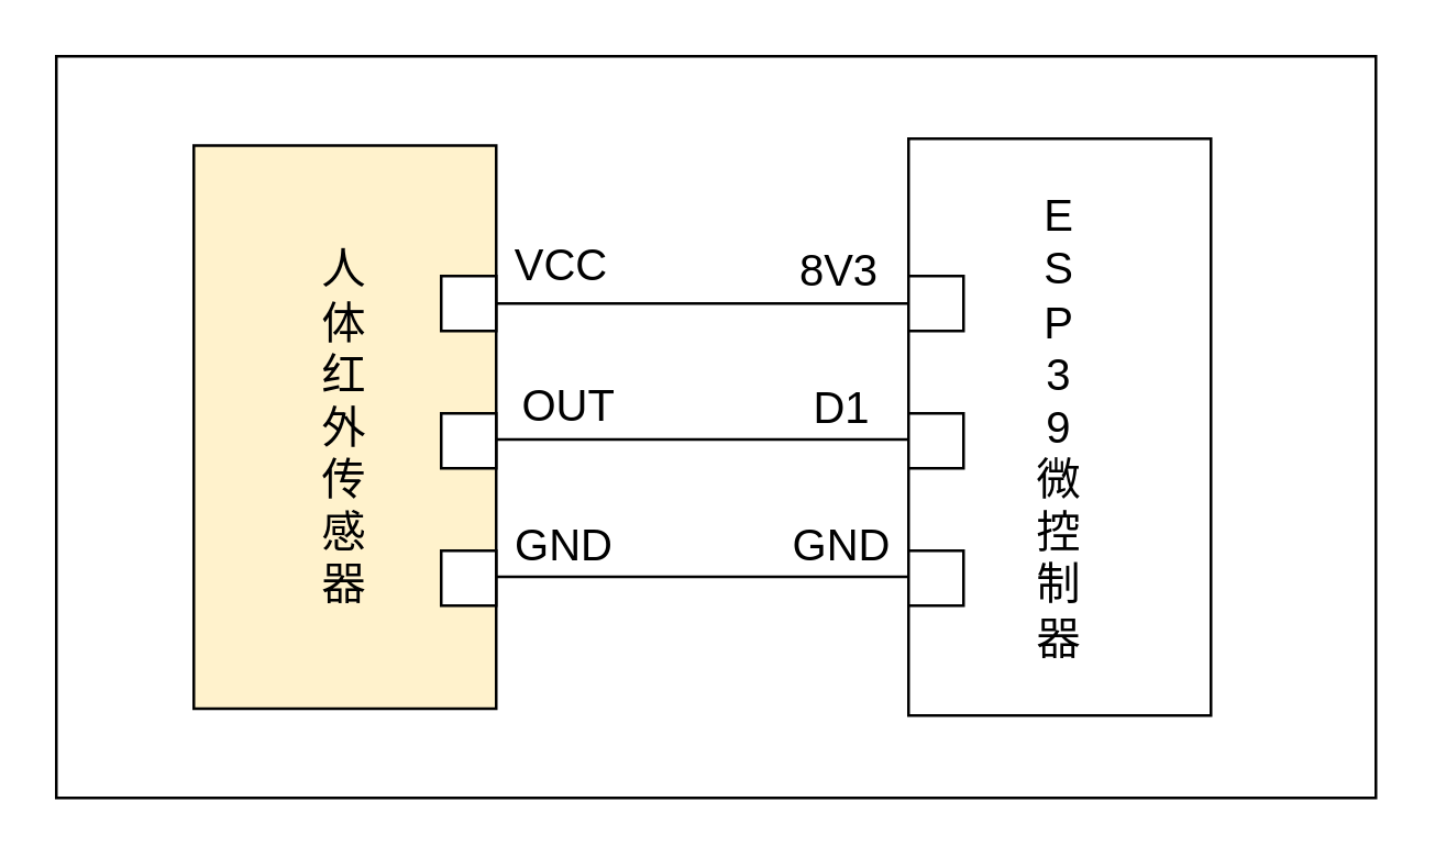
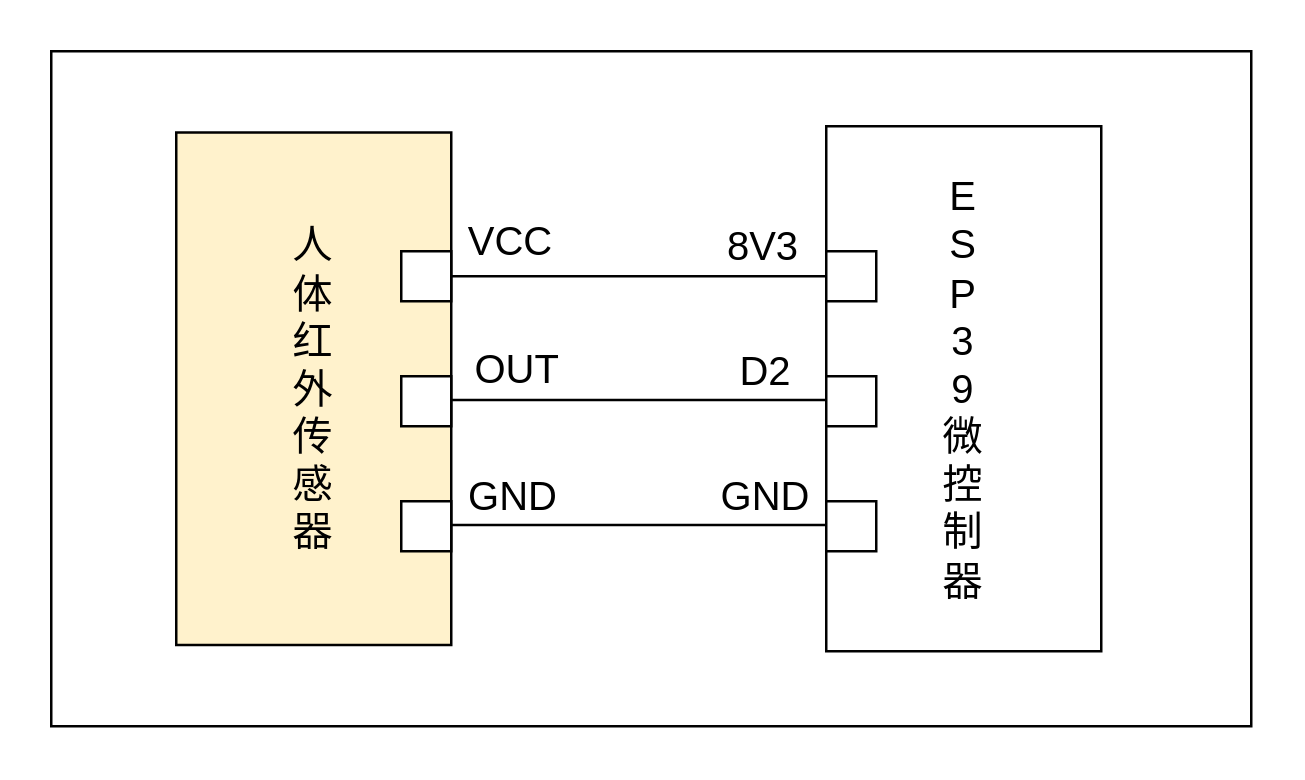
  <mxCell id="0" />
  <mxCell id="1" parent="0" />
  <mxCell id="2" value="" style="rounded=0;whiteSpace=wrap;html=1;" vertex="1" parent="1"><mxGeometry x="20" y="20" width="480" height="270" as="geometry" /></mxCell>
  <mxCell id="3" value="&lt;span style=&quot;font-size: 16px;&quot;&gt;E&lt;/span&gt;&lt;div&gt;&lt;span style=&quot;font-size: 16px;&quot;&gt;S&lt;/span&gt;&lt;/div&gt;&lt;div&gt;&lt;span style=&quot;font-size: 16px;&quot;&gt;P&lt;/span&gt;&lt;/div&gt;&lt;div&gt;&lt;span style=&quot;font-size: 16px;&quot;&gt;3&lt;/span&gt;&lt;/div&gt;&lt;div&gt;&lt;span style=&quot;font-size: 16px;&quot;&gt;9&lt;/span&gt;&lt;/div&gt;&lt;div&gt;&lt;span style=&quot;font-size: 16px;&quot;&gt;微&lt;/span&gt;&lt;/div&gt;&lt;div&gt;&lt;span style=&quot;font-size: 16px;&quot;&gt;控&lt;/span&gt;&lt;/div&gt;&lt;div&gt;&lt;span style=&quot;font-size: 16px;&quot;&gt;制&lt;/span&gt;&lt;/div&gt;&lt;div&gt;&lt;span style=&quot;font-size: 16px;&quot;&gt;器&lt;/span&gt;&lt;/div&gt;" style="rounded=0;whiteSpace=wrap;html=1;" vertex="1" parent="1"><mxGeometry x="330" y="50" width="110" height="210" as="geometry" /></mxCell>
  <mxCell id="4" value="&lt;span style=&quot;font-size: 16px;&quot;&gt;人&lt;/span&gt;&lt;div&gt;&lt;span style=&quot;font-size: 16px;&quot;&gt;体&lt;/span&gt;&lt;/div&gt;&lt;div&gt;&lt;span style=&quot;font-size: 16px;&quot;&gt;红&lt;/span&gt;&lt;/div&gt;&lt;div&gt;&lt;span style=&quot;font-size: 16px;&quot;&gt;外&lt;/span&gt;&lt;/div&gt;&lt;div&gt;&lt;span style=&quot;font-size: 16px;&quot;&gt;传&lt;/span&gt;&lt;/div&gt;&lt;div&gt;&lt;span style=&quot;font-size: 16px;&quot;&gt;感&lt;/span&gt;&lt;/div&gt;&lt;div&gt;&lt;span style=&quot;font-size: 16px;&quot;&gt;器&lt;/span&gt;&lt;/div&gt;" style="rounded=0;whiteSpace=wrap;html=1;fillColor=#fff2cc;" vertex="1" parent="1"><mxGeometry x="70" y="52.5" width="110" height="205" as="geometry" /></mxCell>
  <mxCell id="5" value="" style="rounded=0;whiteSpace=wrap;html=1;" vertex="1" parent="1"><mxGeometry x="160" y="100" width="20" height="20" as="geometry" /></mxCell>
  <mxCell id="6" value="" style="rounded=0;whiteSpace=wrap;html=1;direction=south;" vertex="1" parent="1"><mxGeometry x="160" y="150" width="20" height="20" as="geometry" /></mxCell>
  <mxCell id="7" value="" style="rounded=0;whiteSpace=wrap;html=1;" vertex="1" parent="1"><mxGeometry x="160" y="200" width="20" height="20" as="geometry" /></mxCell>
  <mxCell id="8" value="" style="rounded=0;whiteSpace=wrap;html=1;" vertex="1" parent="1"><mxGeometry x="330" y="100" width="20" height="20" as="geometry" /></mxCell>
  <mxCell id="9" value="" style="rounded=0;whiteSpace=wrap;html=1;" vertex="1" parent="1"><mxGeometry x="330" y="150" width="20" height="20" as="geometry" /></mxCell>
  <mxCell id="10" value="" style="rounded=0;whiteSpace=wrap;html=1;" vertex="1" parent="1"><mxGeometry x="330" y="200" width="20" height="20" as="geometry" /></mxCell>
  <mxCell id="11" value="" style="endArrow=none;html=1;rounded=0;exitX=1;exitY=0.5;exitDx=0;exitDy=0;entryX=0;entryY=0.5;entryDx=0;entryDy=0;" edge="1" parent="1" source="5" target="8"><mxGeometry width="50" height="50" relative="1" as="geometry"><mxPoint x="280" y="140" as="sourcePoint" /><mxPoint x="330" y="90" as="targetPoint" /></mxGeometry></mxCell>
  <mxCell id="12" value="" style="endArrow=none;html=1;rounded=0;exitX=1;exitY=0.5;exitDx=0;exitDy=0;entryX=0;entryY=0.5;entryDx=0;entryDy=0;" edge="1" parent="1"><mxGeometry width="50" height="50" relative="1" as="geometry"><mxPoint x="180" y="159.5" as="sourcePoint" /><mxPoint x="330" y="159.5" as="targetPoint" /></mxGeometry></mxCell>
  <mxCell id="13" value="" style="endArrow=none;html=1;rounded=0;exitX=1;exitY=0.5;exitDx=0;exitDy=0;entryX=0;entryY=0.5;entryDx=0;entryDy=0;" edge="1" parent="1"><mxGeometry width="50" height="50" relative="1" as="geometry"><mxPoint x="180" y="209.5" as="sourcePoint" /><mxPoint x="330" y="209.5" as="targetPoint" /></mxGeometry></mxCell>
  <mxCell id="14" value="&lt;font style=&quot;font-size: 16px;&quot;&gt;VCC&lt;/font&gt;" style="text;html=1;align=center;verticalAlign=middle;whiteSpace=wrap;rounded=0;" vertex="1" parent="1"><mxGeometry x="174" y="81" width="60" height="30" as="geometry" /></mxCell>
  <mxCell id="15" value="&lt;font style=&quot;font-size: 16px;&quot;&gt;&amp;nbsp; &amp;nbsp;OUT&lt;/font&gt;" style="text;html=1;align=center;verticalAlign=middle;whiteSpace=wrap;rounded=0;" vertex="1" parent="1"><mxGeometry x="170" y="132" width="60" height="30" as="geometry" /></mxCell>
  <mxCell id="16" value="&lt;font style=&quot;font-size: 16px;&quot;&gt;GND&lt;/font&gt;" style="text;html=1;align=center;verticalAlign=middle;whiteSpace=wrap;rounded=0;" vertex="1" parent="1"><mxGeometry x="175" y="183" width="60" height="30" as="geometry" /></mxCell>
  <mxCell id="17" value="&lt;span style=&quot;font-size: 16px;&quot;&gt;8V3&lt;/span&gt;" style="text;html=1;align=center;verticalAlign=middle;whiteSpace=wrap;rounded=0;" vertex="1" parent="1"><mxGeometry x="275" y="83" width="60" height="30" as="geometry" /></mxCell>
- <mxCell id="18" value="&lt;font style=&quot;font-size: 16px;&quot;&gt;D1&lt;/font&gt;" style="text;html=1;align=center;verticalAlign=middle;whiteSpace=wrap;rounded=0;" vertex="1" parent="1"><mxGeometry x="276" y="133" width="60" height="30" as="geometry" /></mxCell>
+ <mxCell id="18" value="&lt;font style=&quot;font-size: 16px;&quot;&gt;D2&lt;/font&gt;" style="text;html=1;align=center;verticalAlign=middle;whiteSpace=wrap;rounded=0;" vertex="1" parent="1"><mxGeometry x="276" y="133" width="60" height="30" as="geometry" /></mxCell>
  <mxCell id="19" value="&lt;font style=&quot;font-size: 16px;&quot;&gt;GND&lt;/font&gt;" style="text;html=1;align=center;verticalAlign=middle;whiteSpace=wrap;rounded=0;" vertex="1" parent="1"><mxGeometry x="276" y="183" width="60" height="30" as="geometry" /></mxCell>
